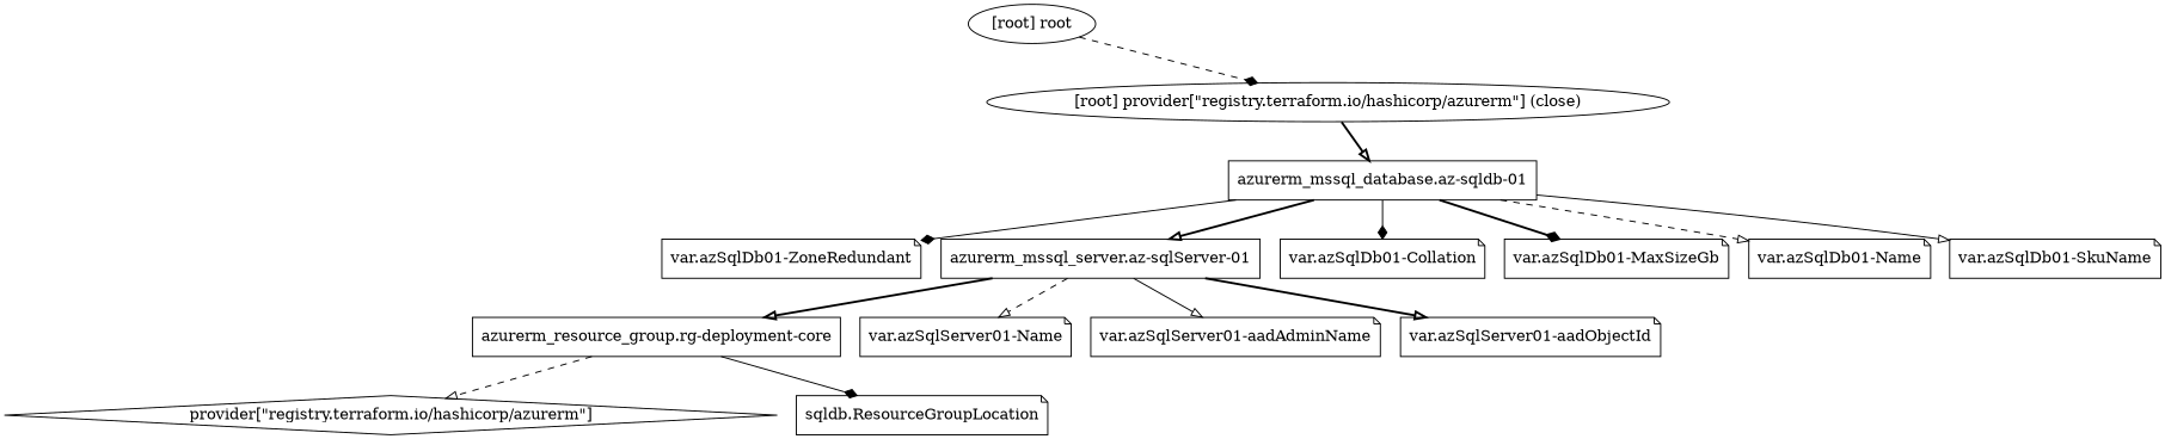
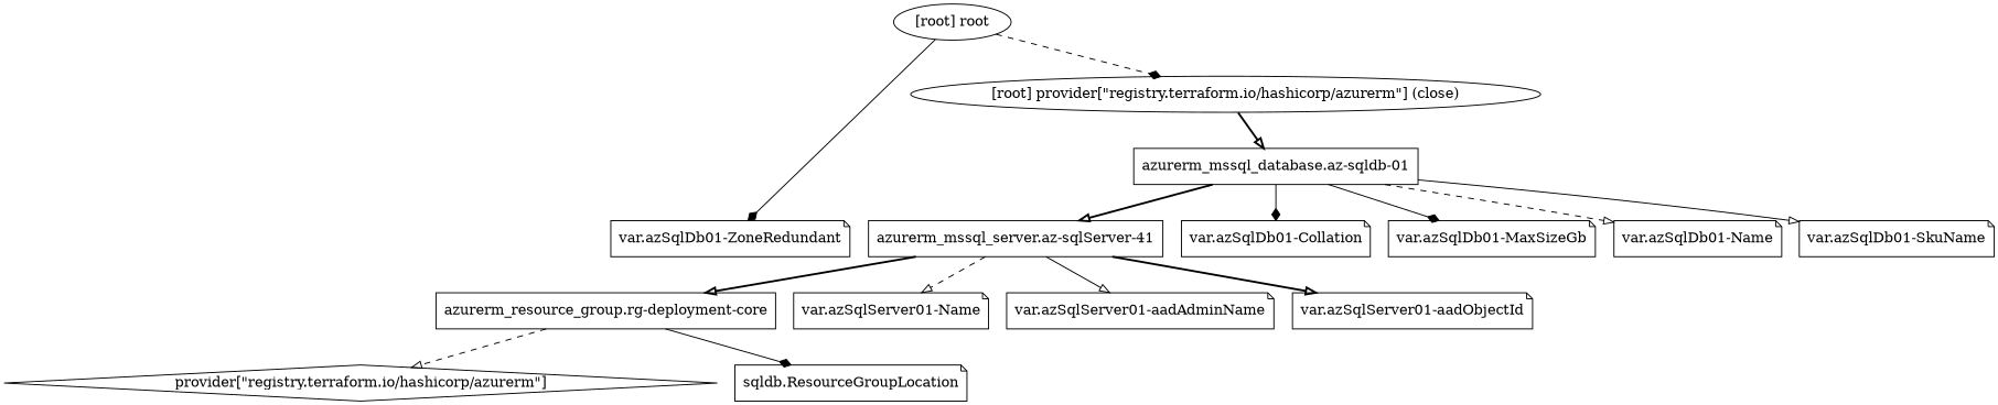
  digraph {
    compound=true
    newrank=true
    node [shape=note]
    edge [arrowhead=onormal style=solid]
    n1 [label="azurerm_mssql_database.az-sqldb-01" shape=box]
-   n2 [label="azurerm_mssql_server.az-sqlServer-01" shape=box]
+   n2 [label="azurerm_mssql_server.az-sqlServer-41" shape=box]
    n3 [label="var.azSqlDb01-Collation"]
    n4 [label="var.azSqlDb01-MaxSizeGb"]
    n5 [label="var.azSqlDb01-Name"]
    n6 [label="var.azSqlDb01-SkuName"]
    n7 [label="var.azSqlDb01-ZoneRedundant"]
    n8 [label="azurerm_resource_group.rg-deployment-core" shape=box]
    n9 [label="var.azSqlServer01-Name"]
    n10 [label="var.azSqlServer01-aadAdminName"]
    n11 [label="var.azSqlServer01-aadObjectId"]
    n12 [label="provider[\"registry.terraform.io/hashicorp/azurerm\"]" shape=diamond]
    n13 [label="sqldb.ResourceGroupLocation"]
    "[root] provider[\"registry.terraform.io/hashicorp/azurerm\"] (close)" [shape=""]
    "[root] root" [shape=""]
    subgraph sub_1 {
      n1
      n2
      n3
      n4
      n5
      n6
      n7
      n8
      n9
      n10
      n11
      n12
      n13
      "[root] provider[\"registry.terraform.io/hashicorp/azurerm\"] (close)"
      "[root] root"
    }
    n1 -> n2 [style=bold]
    n1 -> n3 [arrowhead=diamond]
-   n1 -> n4 [arrowhead=diamond style=bold]
+   n1 -> n4 [arrowhead=diamond]
    n1 -> n5 [style=dashed]
    n1 -> n6
-   n1 -> n7 [arrowhead=diamond]
+   "[root] root" -> n7 [arrowhead=diamond]
    n2 -> n8 [style=bold]
    n2 -> n9 [style=dashed]
    n2 -> n10
    n2 -> n11 [style=bold]
    n8 -> n12 [style=dashed]
    n8 -> n13 [arrowhead=diamond]
    "[root] provider[\"registry.terraform.io/hashicorp/azurerm\"] (close)" -> n1 [style=bold]
    "[root] root" -> "[root] provider[\"registry.terraform.io/hashicorp/azurerm\"] (close)" [arrowhead=diamond style=dashed]
  }
